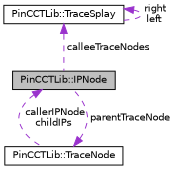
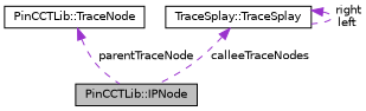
  digraph {
    node [color=black fillcolor=white fontname=Helvetica fontsize=10 shape=record style=filled]
    edge [color=darkorchid3 dir=back fontname=Helvetica fontsize=10 labelfontname=Helvetica labelfontsize=10 style=dashed]
    n1 [fillcolor=grey75 fontcolor=black height=0.2 label="PinCCTLib::IPNode" width=0.4]
    n2 [height=0.2 label="PinCCTLib::TraceNode" width=0.4]
-   n3 [height=0.2 label="PinCCTLib::TraceSplay" width=0.4]
-   n1 -> n2 [label=" callerIPNode\nchildIPs"]
+   n3 [height=0.2 label="TraceSplay::TraceSplay" width=0.4]
    n2 -> n1 [label=" parentTraceNode"]
    n3 -> n1 [label=" calleeTraceNodes"]
    n3 -> n3 [label=" right\nleft"]
  }
